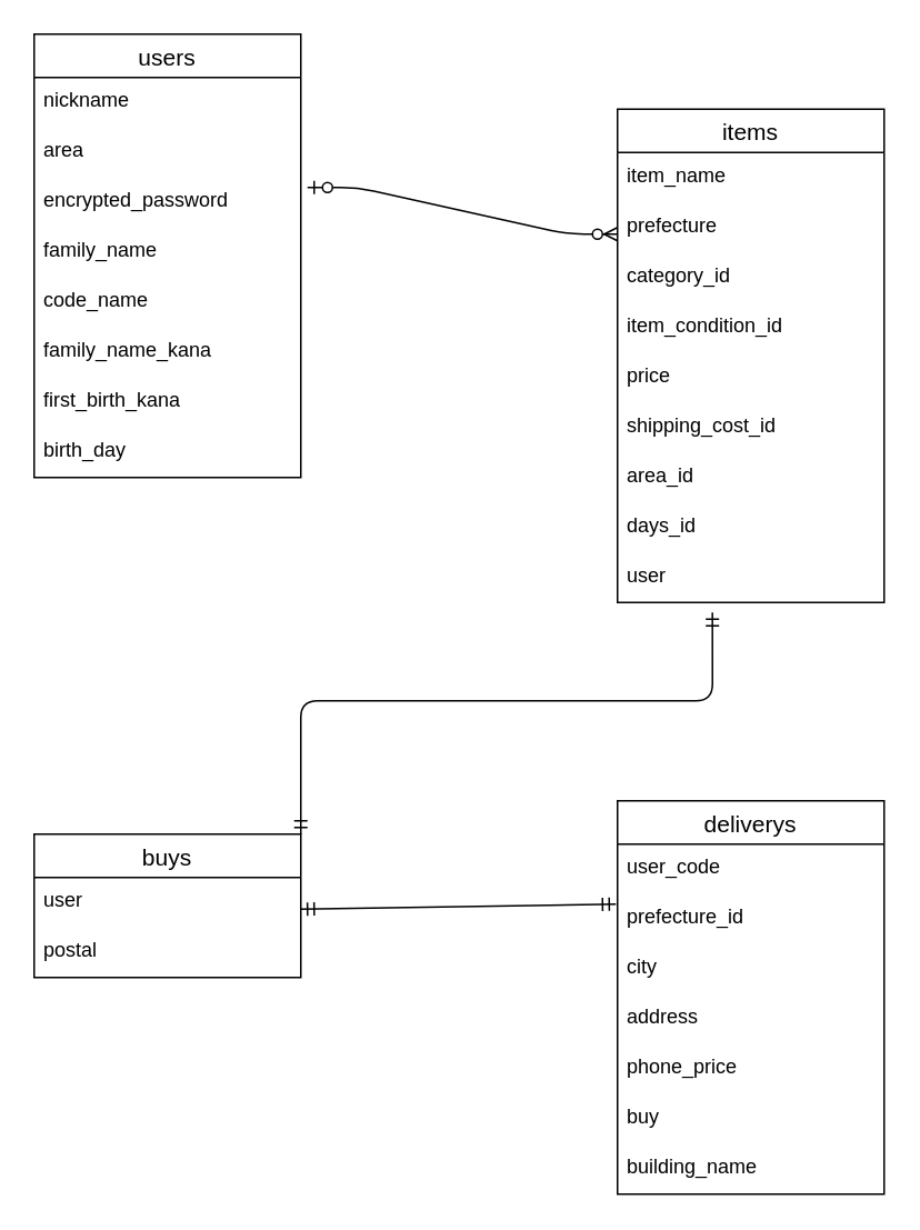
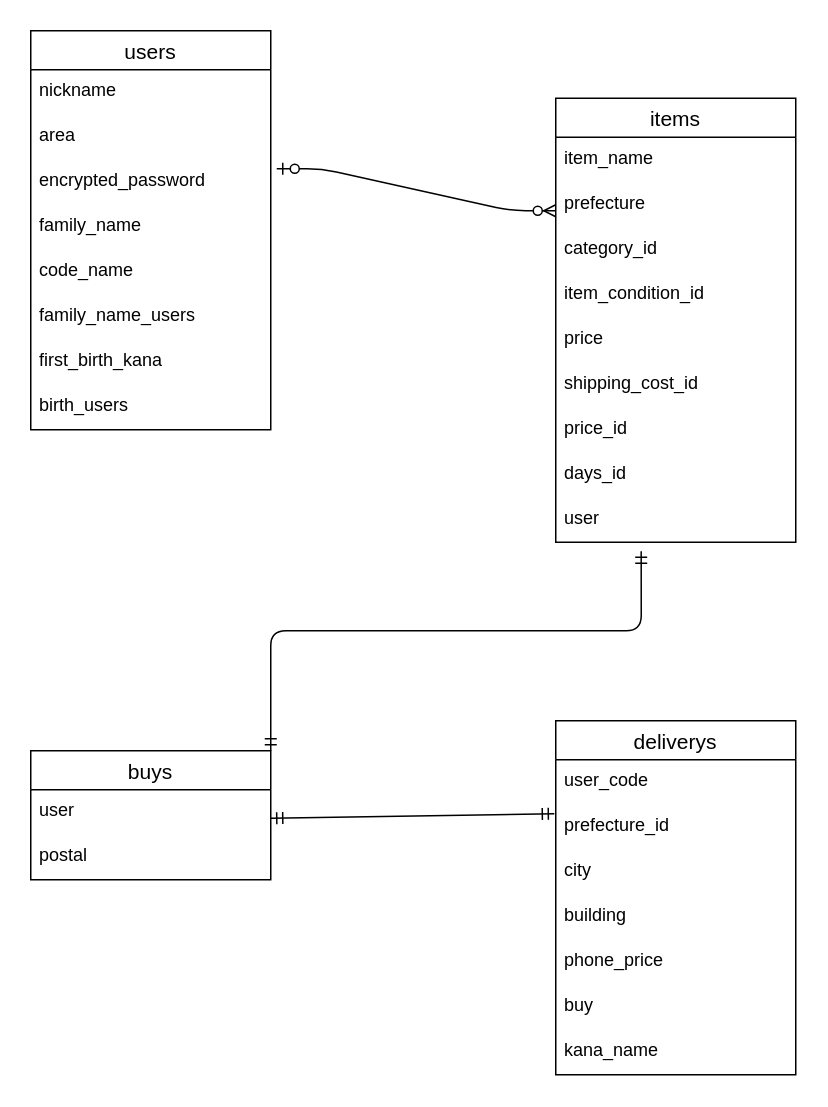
  <mxCell id="0" />
  <mxCell id="1" parent="0" />
  <mxCell id="2" value="users" style="swimlane;fontStyle=0;childLayout=stackLayout;horizontal=1;startSize=26;horizontalStack=0;resizeParent=1;resizeParentMax=0;resizeLast=0;collapsible=1;marginBottom=0;align=center;fontSize=14;" vertex="1" parent="1"><mxGeometry x="20" y="20" width="160" height="266" as="geometry" /></mxCell>
  <mxCell id="3" value="nickname" style="text;strokeColor=none;fillColor=none;spacingLeft=4;spacingRight=4;overflow=hidden;rotatable=0;points=[[0,0.5],[1,0.5]];portConstraint=eastwest;fontSize=12;" vertex="1" parent="2"><mxGeometry y="26" width="160" height="30" as="geometry" /></mxCell>
  <mxCell id="4" value="area" style="text;strokeColor=none;fillColor=none;spacingLeft=4;spacingRight=4;overflow=hidden;rotatable=0;points=[[0,0.5],[1,0.5]];portConstraint=eastwest;fontSize=12;" vertex="1" parent="2"><mxGeometry y="56" width="160" height="30" as="geometry" /></mxCell>
  <mxCell id="5" value="encrypted_password" style="text;strokeColor=none;fillColor=none;spacingLeft=4;spacingRight=4;overflow=hidden;rotatable=0;points=[[0,0.5],[1,0.5]];portConstraint=eastwest;fontSize=12;" vertex="1" parent="2"><mxGeometry y="86" width="160" height="30" as="geometry" /></mxCell>
  <mxCell id="6" value="family_name" style="text;strokeColor=none;fillColor=none;spacingLeft=4;spacingRight=4;overflow=hidden;rotatable=0;points=[[0,0.5],[1,0.5]];portConstraint=eastwest;fontSize=12;" vertex="1" parent="2"><mxGeometry y="116" width="160" height="30" as="geometry" /></mxCell>
  <mxCell id="7" value="code_name" style="text;strokeColor=none;fillColor=none;spacingLeft=4;spacingRight=4;overflow=hidden;rotatable=0;points=[[0,0.5],[1,0.5]];portConstraint=eastwest;fontSize=12;" vertex="1" parent="2"><mxGeometry y="146" width="160" height="30" as="geometry" /></mxCell>
- <mxCell id="8" value="family_name_kana" style="text;strokeColor=none;fillColor=none;spacingLeft=4;spacingRight=4;overflow=hidden;rotatable=0;points=[[0,0.5],[1,0.5]];portConstraint=eastwest;fontSize=12;" vertex="1" parent="2"><mxGeometry y="176" width="160" height="30" as="geometry" /></mxCell>
+ <mxCell id="8" value="family_name_users" style="text;strokeColor=none;fillColor=none;spacingLeft=4;spacingRight=4;overflow=hidden;rotatable=0;points=[[0,0.5],[1,0.5]];portConstraint=eastwest;fontSize=12;" vertex="1" parent="2"><mxGeometry y="176" width="160" height="30" as="geometry" /></mxCell>
  <mxCell id="9" value="first_birth_kana" style="text;strokeColor=none;fillColor=none;spacingLeft=4;spacingRight=4;overflow=hidden;rotatable=0;points=[[0,0.5],[1,0.5]];portConstraint=eastwest;fontSize=12;" vertex="1" parent="2"><mxGeometry y="206" width="160" height="30" as="geometry" /></mxCell>
- <mxCell id="10" value="birth_day" style="text;strokeColor=none;fillColor=none;spacingLeft=4;spacingRight=4;overflow=hidden;rotatable=0;points=[[0,0.5],[1,0.5]];portConstraint=eastwest;fontSize=12;" vertex="1" parent="2"><mxGeometry y="236" width="160" height="30" as="geometry" /></mxCell>
+ <mxCell id="10" value="birth_users" style="text;strokeColor=none;fillColor=none;spacingLeft=4;spacingRight=4;overflow=hidden;rotatable=0;points=[[0,0.5],[1,0.5]];portConstraint=eastwest;fontSize=12;" vertex="1" parent="2"><mxGeometry y="236" width="160" height="30" as="geometry" /></mxCell>
  <mxCell id="11" value="items" style="swimlane;fontStyle=0;childLayout=stackLayout;horizontal=1;startSize=26;horizontalStack=0;resizeParent=1;resizeParentMax=0;resizeLast=0;collapsible=1;marginBottom=0;align=center;fontSize=14;" vertex="1" parent="1"><mxGeometry x="370" y="65" width="160" height="296" as="geometry" /></mxCell>
  <mxCell id="12" value="item_name" style="text;strokeColor=none;fillColor=none;spacingLeft=4;spacingRight=4;overflow=hidden;rotatable=0;points=[[0,0.5],[1,0.5]];portConstraint=eastwest;fontSize=12;" vertex="1" parent="11"><mxGeometry y="26" width="160" height="30" as="geometry" /></mxCell>
  <mxCell id="13" value="prefecture" style="text;strokeColor=none;fillColor=none;spacingLeft=4;spacingRight=4;overflow=hidden;rotatable=0;points=[[0,0.5],[1,0.5]];portConstraint=eastwest;fontSize=12;" vertex="1" parent="11"><mxGeometry y="56" width="160" height="30" as="geometry" /></mxCell>
  <mxCell id="14" value="category_id" style="text;strokeColor=none;fillColor=none;spacingLeft=4;spacingRight=4;overflow=hidden;rotatable=0;points=[[0,0.5],[1,0.5]];portConstraint=eastwest;fontSize=12;" vertex="1" parent="11"><mxGeometry y="86" width="160" height="30" as="geometry" /></mxCell>
  <mxCell id="15" value="item_condition_id" style="text;strokeColor=none;fillColor=none;spacingLeft=4;spacingRight=4;overflow=hidden;rotatable=0;points=[[0,0.5],[1,0.5]];portConstraint=eastwest;fontSize=12;" vertex="1" parent="11"><mxGeometry y="116" width="160" height="30" as="geometry" /></mxCell>
  <mxCell id="16" value="price" style="text;strokeColor=none;fillColor=none;spacingLeft=4;spacingRight=4;overflow=hidden;rotatable=0;points=[[0,0.5],[1,0.5]];portConstraint=eastwest;fontSize=12;" vertex="1" parent="11"><mxGeometry y="146" width="160" height="30" as="geometry" /></mxCell>
  <mxCell id="17" value="shipping_cost_id" style="text;strokeColor=none;fillColor=none;spacingLeft=4;spacingRight=4;overflow=hidden;rotatable=0;points=[[0,0.5],[1,0.5]];portConstraint=eastwest;fontSize=12;" vertex="1" parent="11"><mxGeometry y="176" width="160" height="30" as="geometry" /></mxCell>
- <mxCell id="18" value="area_id" style="text;strokeColor=none;fillColor=none;spacingLeft=4;spacingRight=4;overflow=hidden;rotatable=0;points=[[0,0.5],[1,0.5]];portConstraint=eastwest;fontSize=12;" vertex="1" parent="11"><mxGeometry y="206" width="160" height="30" as="geometry" /></mxCell>
+ <mxCell id="18" value="price_id" style="text;strokeColor=none;fillColor=none;spacingLeft=4;spacingRight=4;overflow=hidden;rotatable=0;points=[[0,0.5],[1,0.5]];portConstraint=eastwest;fontSize=12;" vertex="1" parent="11"><mxGeometry y="206" width="160" height="30" as="geometry" /></mxCell>
  <mxCell id="19" value="days_id" style="text;strokeColor=none;fillColor=none;spacingLeft=4;spacingRight=4;overflow=hidden;rotatable=0;points=[[0,0.5],[1,0.5]];portConstraint=eastwest;fontSize=12;" vertex="1" parent="11"><mxGeometry y="236" width="160" height="30" as="geometry" /></mxCell>
  <mxCell id="20" value="user" style="text;strokeColor=none;fillColor=none;spacingLeft=4;spacingRight=4;overflow=hidden;rotatable=0;points=[[0,0.5],[1,0.5]];portConstraint=eastwest;fontSize=12;" vertex="1" parent="11"><mxGeometry y="266" width="160" height="30" as="geometry" /></mxCell>
  <mxCell id="21" value="" style="edgeStyle=entityRelationEdgeStyle;fontSize=12;html=1;endArrow=ERzeroToMany;startArrow=ERzeroToOne;exitX=1.025;exitY=0.2;exitDx=0;exitDy=0;exitPerimeter=0;" edge="1" parent="1"><mxGeometry width="100" height="100" relative="1" as="geometry"><mxPoint x="184" y="112" as="sourcePoint" /><mxPoint x="370" y="140" as="targetPoint" /></mxGeometry></mxCell>
  <mxCell id="22" value="deliverys" style="swimlane;fontStyle=0;childLayout=stackLayout;horizontal=1;startSize=26;horizontalStack=0;resizeParent=1;resizeParentMax=0;resizeLast=0;collapsible=1;marginBottom=0;align=center;fontSize=14;" vertex="1" parent="1"><mxGeometry x="370" y="480" width="160" height="236" as="geometry" /></mxCell>
  <mxCell id="23" value="user_code" style="text;strokeColor=none;fillColor=none;spacingLeft=4;spacingRight=4;overflow=hidden;rotatable=0;points=[[0,0.5],[1,0.5]];portConstraint=eastwest;fontSize=12;" vertex="1" parent="22"><mxGeometry y="26" width="160" height="30" as="geometry" /></mxCell>
  <mxCell id="24" value="prefecture_id" style="text;strokeColor=none;fillColor=none;spacingLeft=4;spacingRight=4;overflow=hidden;rotatable=0;points=[[0,0.5],[1,0.5]];portConstraint=eastwest;fontSize=12;" vertex="1" parent="22"><mxGeometry y="56" width="160" height="30" as="geometry" /></mxCell>
  <mxCell id="25" value="city" style="text;strokeColor=none;fillColor=none;spacingLeft=4;spacingRight=4;overflow=hidden;rotatable=0;points=[[0,0.5],[1,0.5]];portConstraint=eastwest;fontSize=12;" vertex="1" parent="22"><mxGeometry y="86" width="160" height="30" as="geometry" /></mxCell>
- <mxCell id="26" value="address" style="text;strokeColor=none;fillColor=none;spacingLeft=4;spacingRight=4;overflow=hidden;rotatable=0;points=[[0,0.5],[1,0.5]];portConstraint=eastwest;fontSize=12;" vertex="1" parent="22"><mxGeometry y="116" width="160" height="30" as="geometry" /></mxCell>
+ <mxCell id="26" value="building" style="text;strokeColor=none;fillColor=none;spacingLeft=4;spacingRight=4;overflow=hidden;rotatable=0;points=[[0,0.5],[1,0.5]];portConstraint=eastwest;fontSize=12;" vertex="1" parent="22"><mxGeometry y="116" width="160" height="30" as="geometry" /></mxCell>
  <mxCell id="27" value="phone_price" style="text;strokeColor=none;fillColor=none;spacingLeft=4;spacingRight=4;overflow=hidden;rotatable=0;points=[[0,0.5],[1,0.5]];portConstraint=eastwest;fontSize=12;" vertex="1" parent="22"><mxGeometry y="146" width="160" height="30" as="geometry" /></mxCell>
  <mxCell id="28" value="buy" style="text;strokeColor=none;fillColor=none;spacingLeft=4;spacingRight=4;overflow=hidden;rotatable=0;points=[[0,0.5],[1,0.5]];portConstraint=eastwest;fontSize=12;" vertex="1" parent="22"><mxGeometry y="176" width="160" height="30" as="geometry" /></mxCell>
- <mxCell id="29" value="building_name" style="text;strokeColor=none;fillColor=none;spacingLeft=4;spacingRight=4;overflow=hidden;rotatable=0;points=[[0,0.5],[1,0.5]];portConstraint=eastwest;fontSize=12;" vertex="1" parent="22"><mxGeometry y="206" width="160" height="30" as="geometry" /></mxCell>
+ <mxCell id="29" value="kana_name" style="text;strokeColor=none;fillColor=none;spacingLeft=4;spacingRight=4;overflow=hidden;rotatable=0;points=[[0,0.5],[1,0.5]];portConstraint=eastwest;fontSize=12;" vertex="1" parent="22"><mxGeometry y="206" width="160" height="30" as="geometry" /></mxCell>
  <mxCell id="30" value="" style="fontSize=12;html=1;endArrow=ERmandOne;startArrow=ERmandOne;entryX=-0.006;entryY=0.2;entryDx=0;entryDy=0;entryPerimeter=0;" edge="1" parent="1" target="24"><mxGeometry width="100" height="100" relative="1" as="geometry"><mxPoint x="180" y="545" as="sourcePoint" /><mxPoint x="280" y="445" as="targetPoint" /></mxGeometry></mxCell>
  <mxCell id="31" value="buys" style="swimlane;fontStyle=0;childLayout=stackLayout;horizontal=1;startSize=26;horizontalStack=0;resizeParent=1;resizeParentMax=0;resizeLast=0;collapsible=1;marginBottom=0;align=center;fontSize=14;" vertex="1" parent="1"><mxGeometry x="20" y="500" width="160" height="86" as="geometry" /></mxCell>
  <mxCell id="32" value="user" style="text;strokeColor=none;fillColor=none;spacingLeft=4;spacingRight=4;overflow=hidden;rotatable=0;points=[[0,0.5],[1,0.5]];portConstraint=eastwest;fontSize=12;" vertex="1" parent="31"><mxGeometry y="26" width="160" height="30" as="geometry" /></mxCell>
  <mxCell id="33" value="postal" style="text;strokeColor=none;fillColor=none;spacingLeft=4;spacingRight=4;overflow=hidden;rotatable=0;points=[[0,0.5],[1,0.5]];portConstraint=eastwest;fontSize=12;" vertex="1" parent="31"><mxGeometry y="56" width="160" height="30" as="geometry" /></mxCell>
  <mxCell id="34" value="" style="edgeStyle=orthogonalEdgeStyle;fontSize=12;html=1;endArrow=ERmandOne;startArrow=ERmandOne;exitX=1;exitY=0;exitDx=0;exitDy=0;entryX=0.356;entryY=1.2;entryDx=0;entryDy=0;entryPerimeter=0;" edge="1" parent="1" source="31" target="20"><mxGeometry width="100" height="100" relative="1" as="geometry"><mxPoint x="200" y="390" as="sourcePoint" /><mxPoint x="430" y="380" as="targetPoint" /><Array as="points"><mxPoint x="180" y="420" /><mxPoint x="427" y="420" /></Array></mxGeometry></mxCell>
